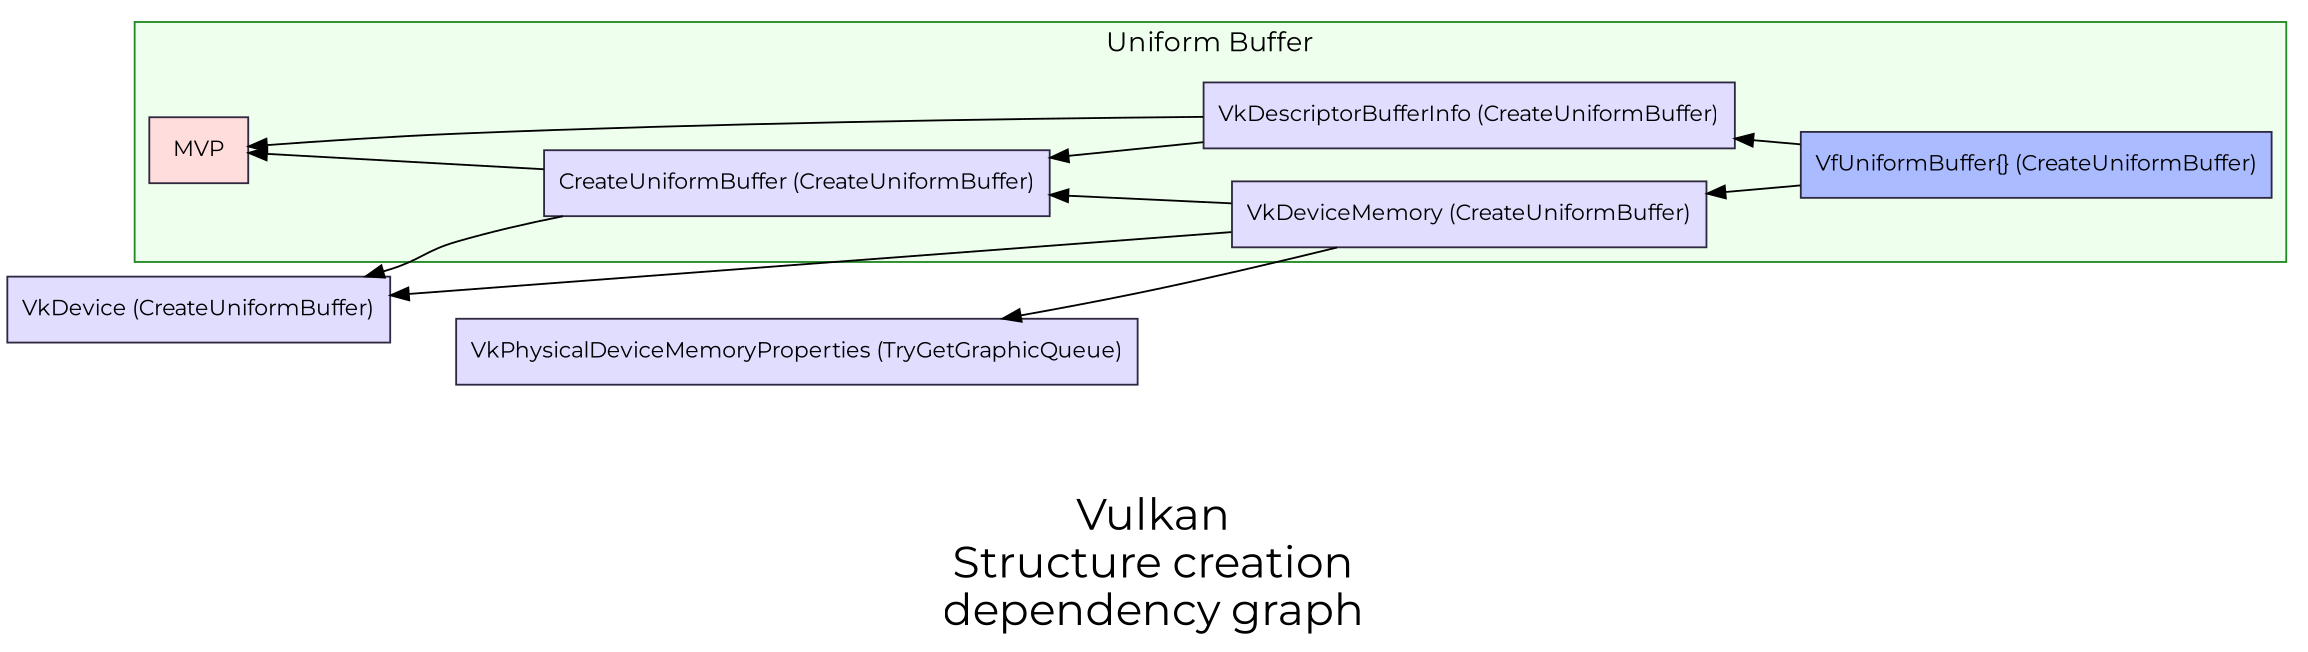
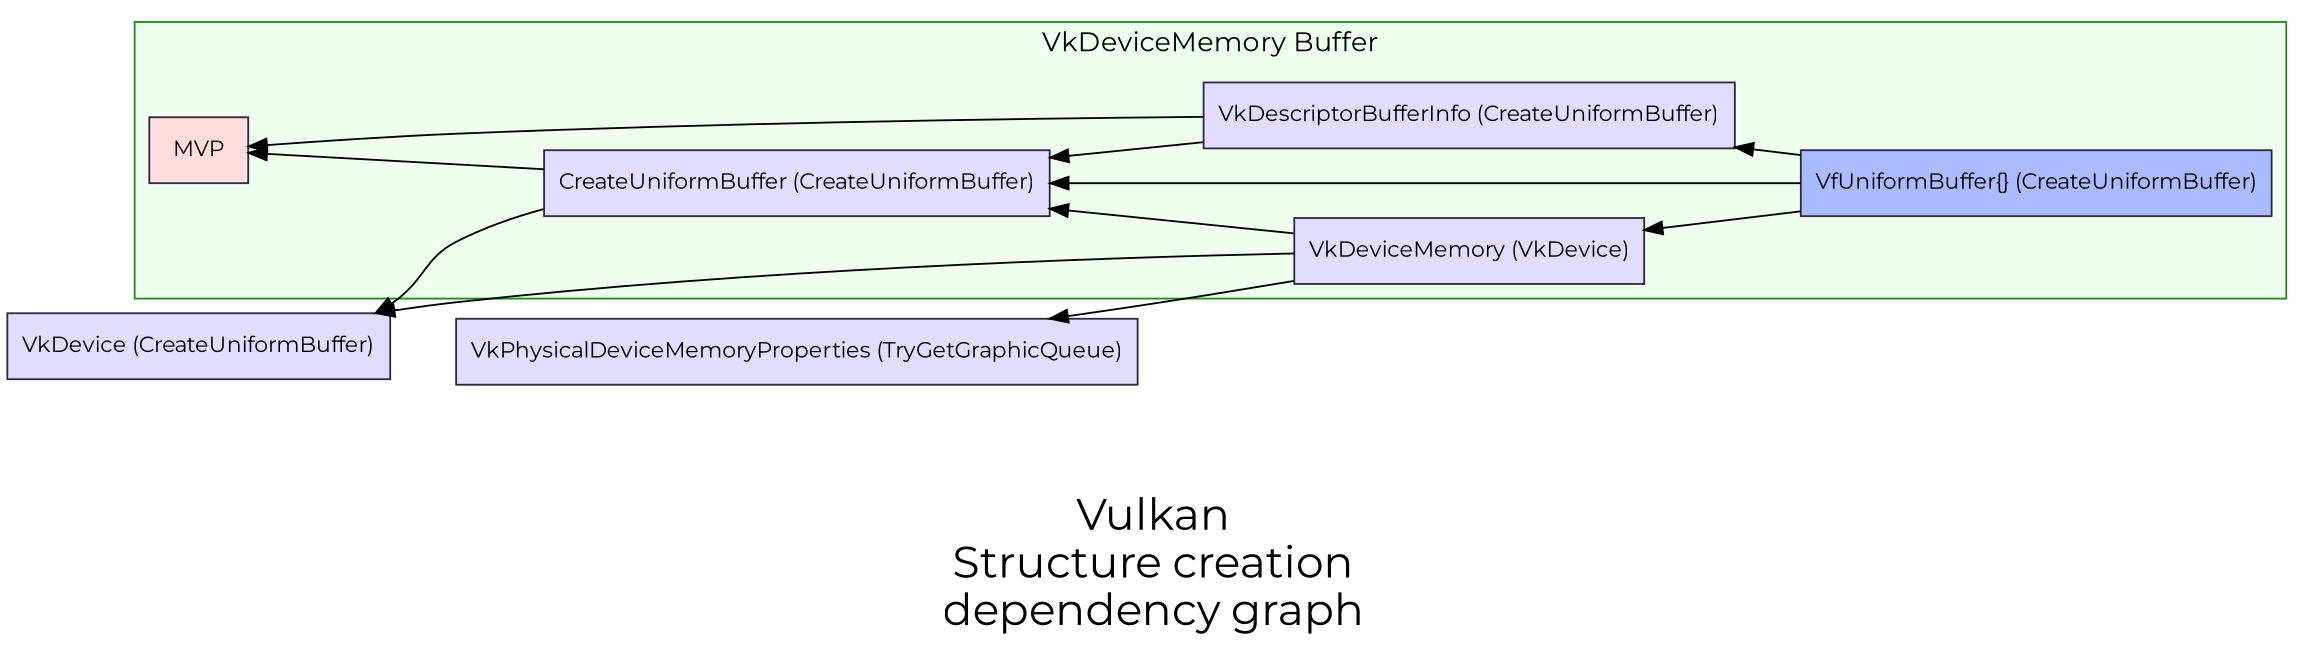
  digraph {
    fontname=Montserrat
    fontsize=24
    label="\n\nVulkan\nStructure creation\ndependency graph"
    rankdir=RL
    node [color="#302840" fillcolor="#E0DDFF" fontname=Montserrat fontsize=12 shape=rectangle style=filled]
    edge [fontname=Montserrat]
    "VfUniformBuffer{} (CreateUniformBuffer)" [fillcolor="#AABBFF"]
    n2 [label="CreateUniformBuffer (CreateUniformBuffer)"]
-   "VkDeviceMemory (CreateUniformBuffer)"
+   "VkDeviceMemory (CreateUniformBuffer)" [label="VkDeviceMemory (VkDevice)"]
    "VkDescriptorBufferInfo (CreateUniformBuffer)"
    MVP [fillcolor="#FFDDDD"]
    n6 [label="VkDevice (CreateUniformBuffer)"]
    "VkPhysicalDeviceMemoryProperties (TryGetGraphicQueue)"
    subgraph cluster_1 {
      color="#228822"
      fillcolor="#EEFFEE"
      fontsize=15
-     label="Uniform Buffer"
+     label="VkDeviceMemory Buffer"
      style=filled
      "VfUniformBuffer{} (CreateUniformBuffer)"
      n2
      "VkDeviceMemory (CreateUniformBuffer)"
      "VkDescriptorBufferInfo (CreateUniformBuffer)"
      MVP
    }
+   "VfUniformBuffer{} (CreateUniformBuffer)" -> n2
    "VfUniformBuffer{} (CreateUniformBuffer)" -> "VkDeviceMemory (CreateUniformBuffer)"
    "VfUniformBuffer{} (CreateUniformBuffer)" -> "VkDescriptorBufferInfo (CreateUniformBuffer)"
    n2 -> MVP
    n2 -> n6
    "VkDeviceMemory (CreateUniformBuffer)" -> n2
    "VkDeviceMemory (CreateUniformBuffer)" -> n6
    "VkDeviceMemory (CreateUniformBuffer)" -> "VkPhysicalDeviceMemoryProperties (TryGetGraphicQueue)"
    "VkDescriptorBufferInfo (CreateUniformBuffer)" -> n2
    "VkDescriptorBufferInfo (CreateUniformBuffer)" -> MVP
  }
